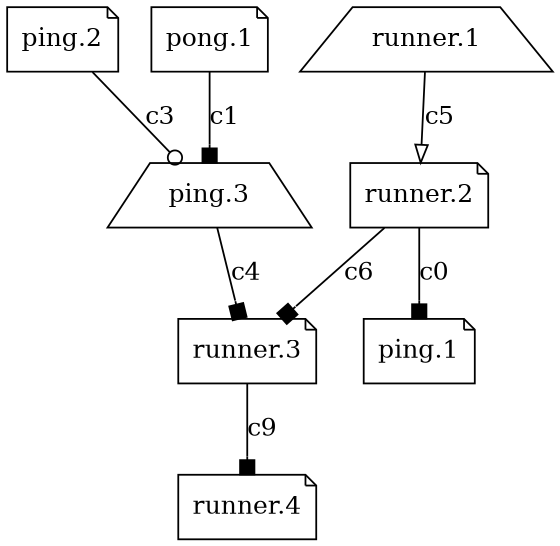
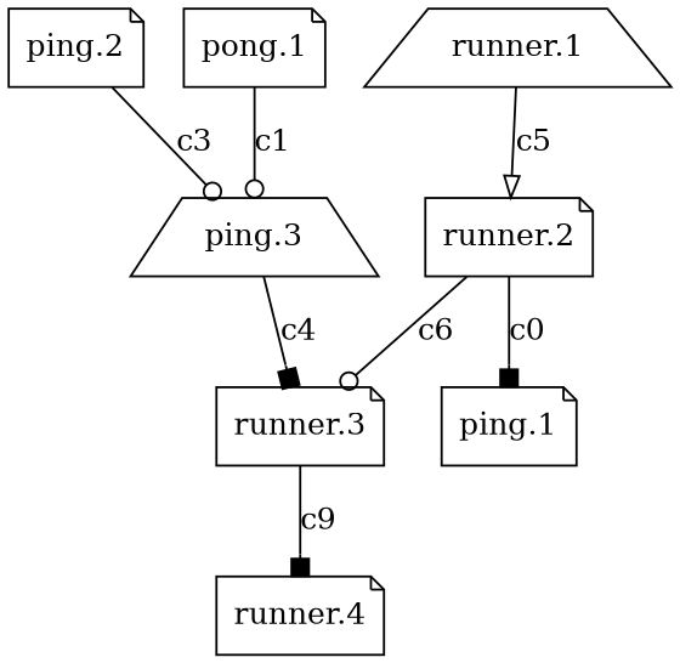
  digraph {
    node [shape=note]
    edge [arrowhead=box]
    n1 [label="runner.2"]
    n2 [label="ping.1"]
    n3 [label="runner.3"]
    n4 [label="runner.4"]
    n5 [label="ping.2"]
    n6 [label="ping.3" shape=trapezium]
    n7 [label="pong.1"]
    n8 [label="runner.1" shape=trapezium]
    n1 -> n2 [label=c0]
-   n1 -> n3 [label=c6]
+   n1 -> n3 [arrowhead=odot label=c6]
    n3 -> n4 [label=c9]
    n5 -> n6 [arrowhead=odot label=c3]
    n6 -> n3 [label=c4]
-   n7 -> n6 [label=c1]
+   n7 -> n6 [arrowhead=odot label=c1]
    n8 -> n1 [arrowhead=onormal label=c5]
  }
